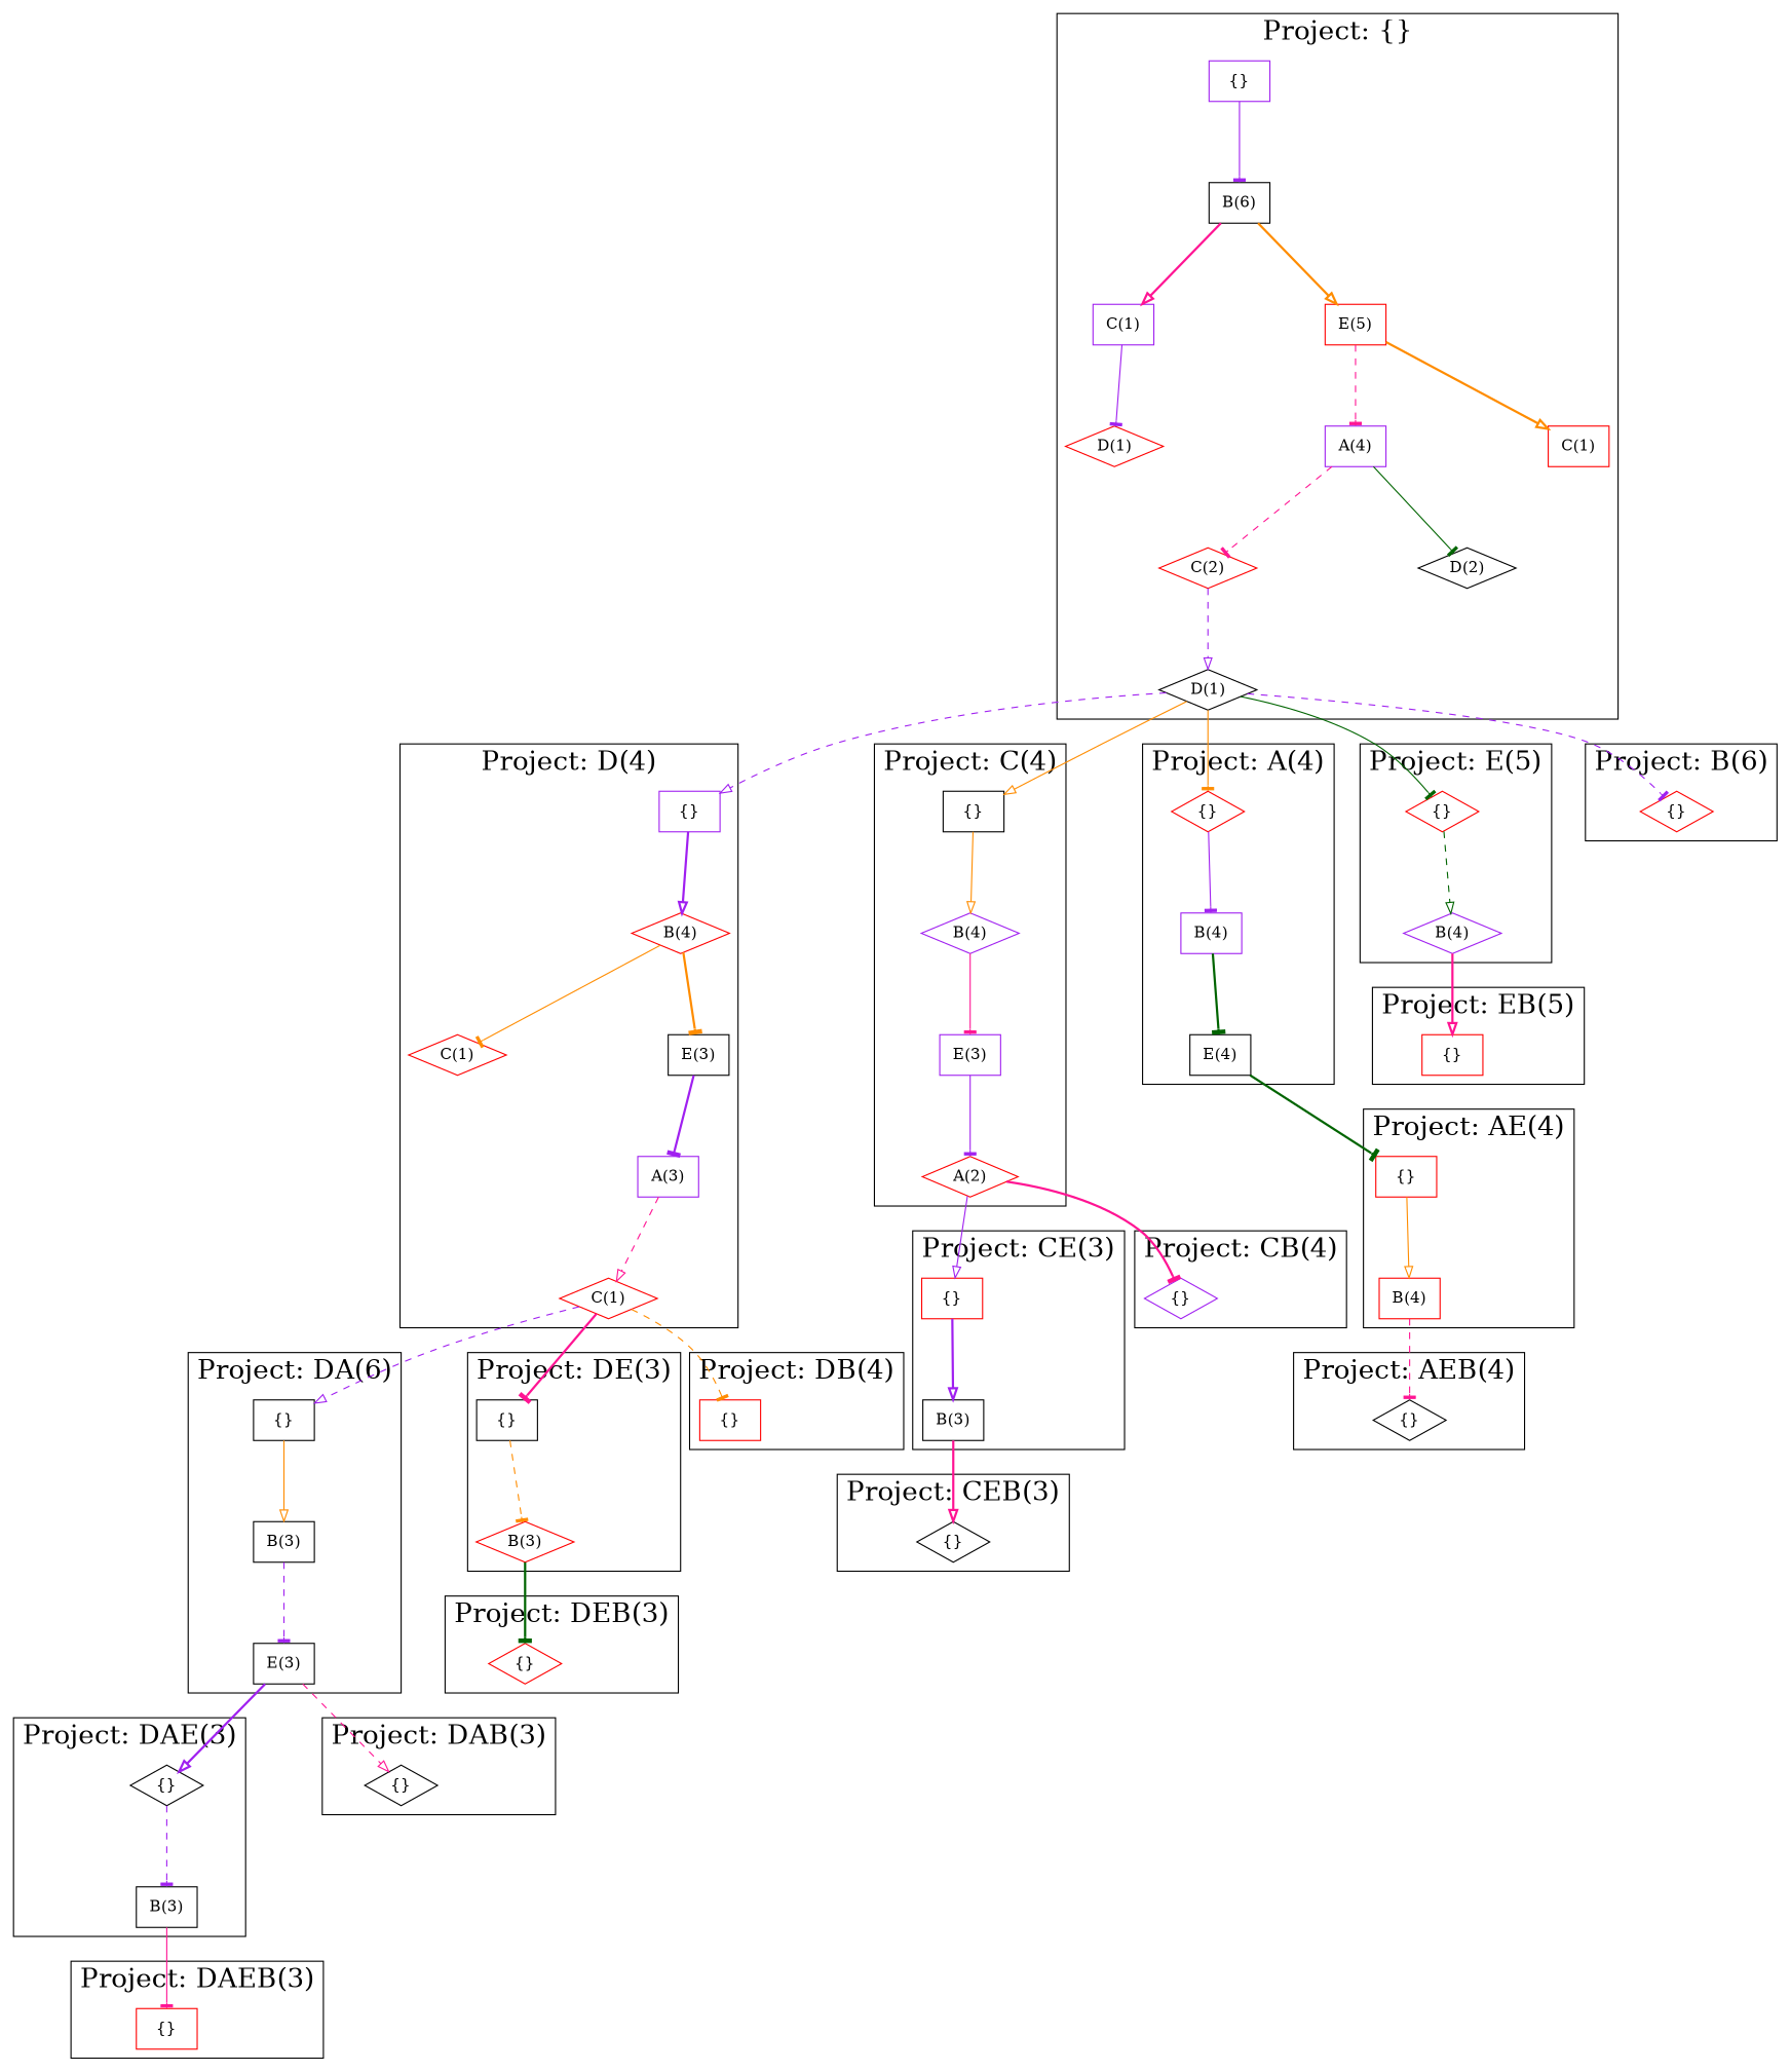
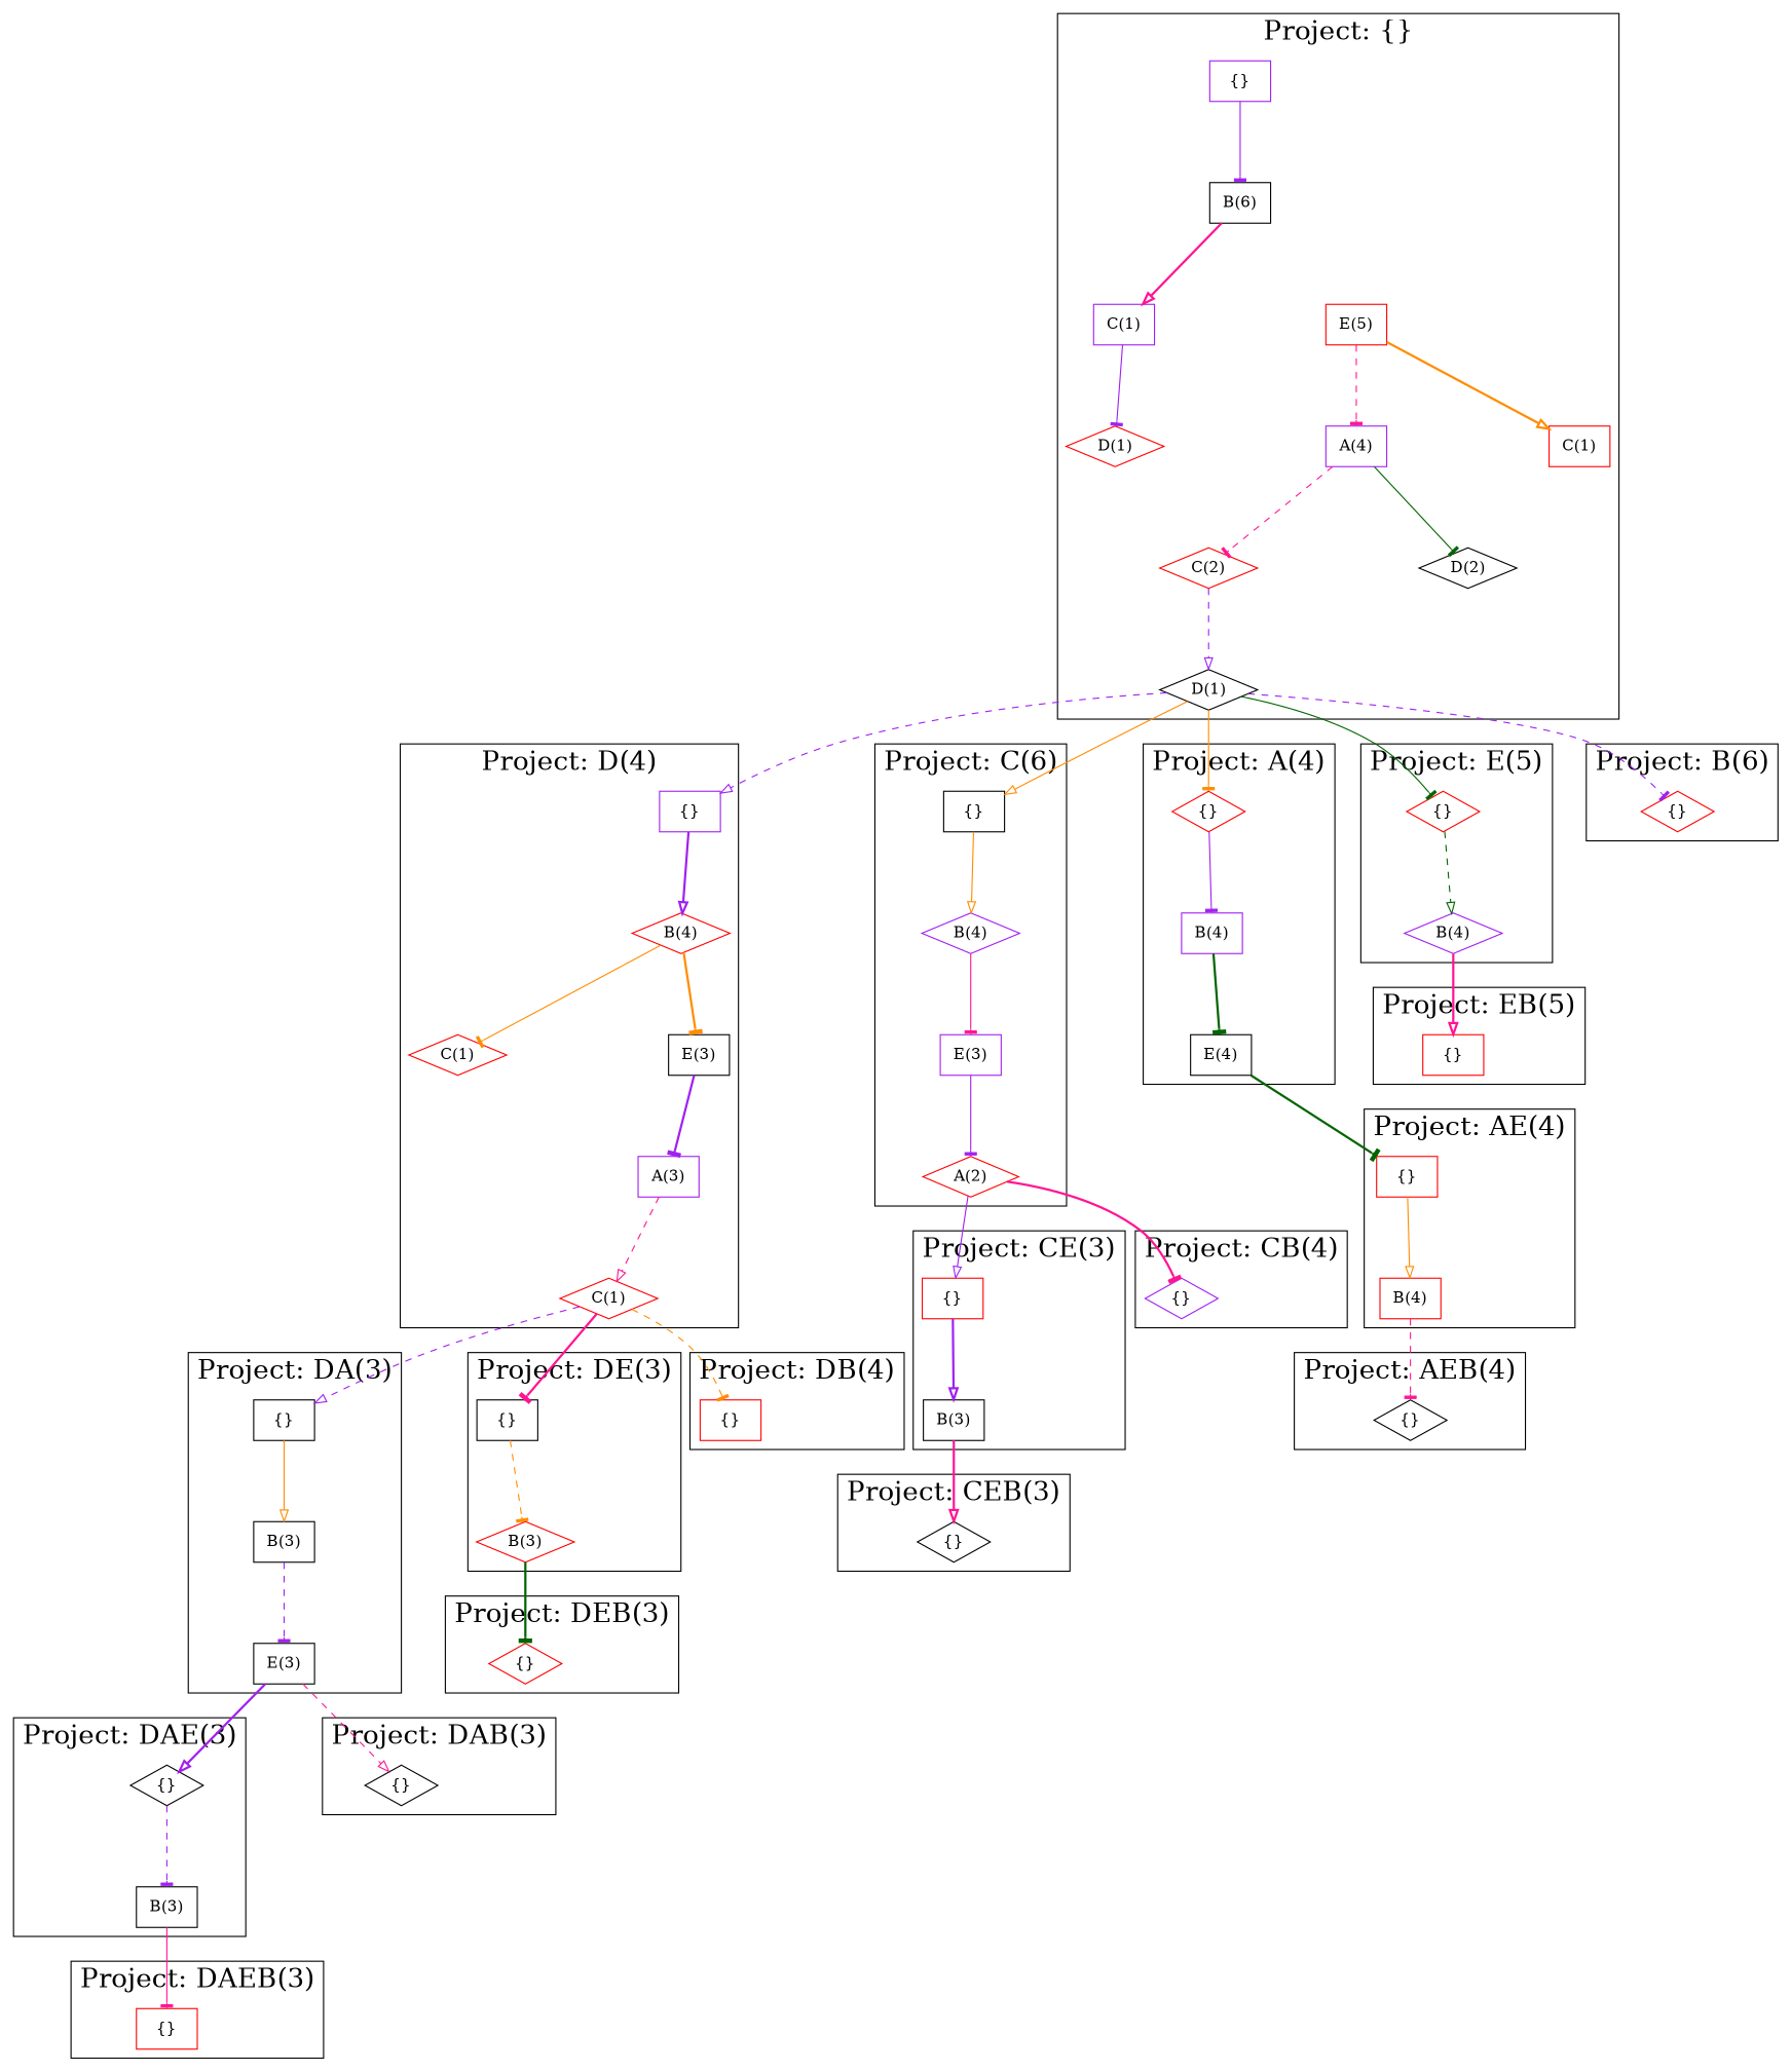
  digraph {
    compound=true
    fontsize=24
    nodesep=2
    ranksep=1
    node [color=red shape=box]
    edge [arrowhead=tee color=purple style=solid]
    n1 [color=purple label="{}"]
    n2 [color=purple label="A(4)"]
    n3 [color=black label="B(6)"]
    n4 [color=purple label="C(1)"]
    n5 [label="C(2)" shape=diamond]
    n6 [label="C(1)"]
    n7 [label="D(1)" shape=diamond]
    n8 [color=black label="D(1)" shape=diamond]
    n9 [color=black label="D(2)" shape=diamond]
    n10 [label="E(5)"]
    n11 [color=purple label="{}"]
    n12 [color=purple label="A(3)"]
    n13 [label="B(4)" shape=diamond]
    n14 [label="C(1)" shape=diamond]
    n15 [label="C(1)" shape=diamond]
    n16 [color=black label="E(3)"]
    n17 [color=black label="{}"]
    n18 [color=black label="B(3)"]
    n19 [color=black label="E(3)"]
    n20 [color=black label="{}" shape=diamond]
    n21 [color=black label="B(3)"]
    n22 [label="{}"]
    n23 [color=black label="{}" shape=diamond]
    n24 [color=black label="{}"]
    n25 [label="B(3)" shape=diamond]
    n26 [label="{}" shape=diamond]
    n27 [label="{}"]
    n28 [color=black label="{}"]
    n29 [label="A(2)" shape=diamond]
    n30 [color=purple label="B(4)" shape=diamond]
    n31 [color=purple label="E(3)"]
    n32 [label="{}"]
    n33 [color=black label="B(3)"]
    n34 [color=purple label="{}" shape=diamond]
    n35 [color=black label="{}" shape=diamond]
    n36 [label="{}" shape=diamond]
    n37 [color=purple label="B(4)"]
    n38 [color=black label="E(4)"]
    n39 [label="{}"]
    n40 [label="B(4)"]
    n41 [color=black label="{}" shape=diamond]
    n42 [label="{}" shape=diamond]
    n43 [color=purple label="B(4)" shape=diamond]
    n44 [label="{}" shape=diamond]
    n45 [label="{}"]
    subgraph cluster_1 {
      label="Project: {}"
      subgraph sub_2 {
        label="Project: {}"
        n1
      }
      subgraph sub_3 {
        label="Project: {}"
        n2
      }
      subgraph sub_4 {
        label="Project: {}"
        n3
      }
      subgraph sub_5 {
        label="Project: {}"
        n4
      }
      subgraph sub_6 {
        label="Project: {}"
        n5
      }
      subgraph sub_7 {
        label="Project: {}"
        n6
      }
      subgraph sub_8 {
        label="Project: {}"
        n7
      }
      subgraph sub_9 {
        label="Project: {}"
        n8
      }
      subgraph sub_10 {
        label="Project: {}"
        n9
      }
      subgraph sub_11 {
        label="Project: {}"
        n10
      }
      subgraph sub_12 {
        label="Project: {}"
        n1
        n2
        n3
        n4
        n5
        n6
        n7
        n8
        n9
        n10
      }
    }
    subgraph cluster_13 {
      label="Project: D(4)"
      subgraph sub_14 {
        label="Project: D(4)"
        n11
      }
      subgraph sub_15 {
        label="Project: D(4)"
        n12
      }
      subgraph sub_16 {
        label="Project: D(4)"
        n13
      }
      subgraph sub_17 {
        label="Project: D(4)"
        n14
      }
      subgraph sub_18 {
        label="Project: D(4)"
        n15
      }
      subgraph sub_19 {
        label="Project: D(4)"
        n16
      }
      subgraph sub_20 {
        label="Project: D(4)"
        n11
        n12
        n13
        n14
        n15
        n16
      }
    }
    subgraph cluster_21 {
-     label="Project: DA(6)"
+     label="Project: DA(3)"
      subgraph sub_22 {
        label="Project: DA(3)"
        n17
      }
      subgraph sub_23 {
        label="Project: DA(3)"
        n18
      }
      subgraph sub_24 {
        label="Project: DA(3)"
        n19
      }
      subgraph sub_25 {
        label="Project: DA(3)"
        n17
        n18
        n19
      }
    }
    subgraph cluster_26 {
      label="Project: DAE(3)"
      subgraph sub_27 {
        label="Project: DAE(3)"
        n20
      }
      subgraph sub_28 {
        label="Project: DAE(3)"
        n21
      }
      subgraph sub_29 {
        label="Project: DAE(3)"
        n20
        n21
      }
    }
    subgraph cluster_30 {
      label="Project: DAEB(3)"
      subgraph sub_31 {
        label="Project: DAEB(3)"
        n22
      }
    }
    subgraph cluster_32 {
      label="Project: DAB(3)"
      subgraph sub_33 {
        label="Project: DAB(3)"
        n23
      }
    }
    subgraph cluster_34 {
      label="Project: DE(3)"
      subgraph sub_35 {
        label="Project: DE(3)"
        n24
        n25
      }
      subgraph sub_36 {
        label="Project: DE(3)"
        n24
      }
      subgraph sub_37 {
        label="Project: DE(3)"
        n25
      }
    }
    subgraph cluster_38 {
      label="Project: DEB(3)"
      subgraph sub_39 {
        label="Project: DEB(3)"
        n26
      }
      subgraph sub_40 {
        label="Project: DEB(3)"
      }
    }
    subgraph cluster_41 {
      label="Project: DB(4)"
      subgraph sub_42 {
        label="Project: DB(4)"
        n27
      }
      subgraph sub_43 {
        label="Project: DB(4)"
      }
    }
    subgraph cluster_44 {
-     label="Project: C(4)"
+     label="Project: C(6)"
      subgraph sub_45 {
        label="Project: C(4)"
        n28
      }
      subgraph sub_46 {
        label="Project: C(4)"
        n29
      }
      subgraph sub_47 {
        label="Project: C(4)"
        n30
      }
      subgraph sub_48 {
        label="Project: C(4)"
        n31
      }
      subgraph sub_49 {
        label="Project: C(4)"
        n28
        n29
        n30
        n31
      }
    }
    subgraph cluster_50 {
      label="Project: CE(3)"
      subgraph sub_51 {
        label="Project: CE(3)"
        n32
      }
      subgraph sub_52 {
        label="Project: CE(3)"
        n33
      }
      subgraph sub_53 {
        label="Project: CE(3)"
        n32
        n33
      }
    }
    subgraph cluster_54 {
      label="Project: CB(4)"
      subgraph sub_55 {
        label="Project: CB(4)"
        n34
      }
    }
    subgraph cluster_56 {
      label="Project: CEB(3)"
      subgraph sub_57 {
        label="Project: CEB(3)"
        n35
      }
    }
    subgraph cluster_58 {
      label="Project: A(4)"
      subgraph sub_59 {
        label="Project: A(4)"
        n36
      }
      subgraph sub_60 {
        label="Project: A(4)"
        n37
      }
      subgraph sub_61 {
        label="Project: A(4)"
        n38
      }
      subgraph sub_62 {
        label="Project: A(4)"
        n36
        n37
        n38
      }
    }
    subgraph cluster_63 {
      label="Project: AE(4)"
      subgraph sub_64 {
        label="Project: AE(4)"
        n39
      }
      subgraph sub_65 {
        label="Project: AE(4)"
        n40
      }
      subgraph sub_66 {
        label="Project: AE(4)"
        n39
        n40
      }
    }
    subgraph cluster_67 {
      label="Project: AEB(4)"
      subgraph sub_68 {
        label="Project: AEB(4)"
        n41
      }
    }
    subgraph cluster_69 {
      label="Project: E(5)"
      subgraph sub_70 {
        label="Project: E(5)"
        n42
      }
      subgraph sub_71 {
        label="Project: E(5)"
        n43
      }
      subgraph sub_72 {
        label="Project: E(5)"
        n42
        n43
      }
    }
    subgraph cluster_73 {
      label="Project: B(6)"
      subgraph sub_74 {
        label="Project: B(6)"
        n44
      }
    }
    subgraph cluster_75 {
      label="Project: EB(5)"
      subgraph sub_76 {
        label="Project: EB(5)"
        n45
      }
    }
    n1 -> n3
    n2 -> n5 [color=deeppink style=dashed]
    n2 -> n9 [color=darkgreen]
    n3 -> n4 [arrowhead=onormal color=deeppink style=bold]
-   n3 -> n10 [arrowhead=onormal color=darkorange style=bold]
    n4 -> n7
    n5 -> n8 [arrowhead=onormal style=dashed]
    n8 -> n11 [arrowhead=onormal minlen=1.5 style=dashed]
    n8 -> n28 [arrowhead=onormal color=darkorange minlen=1.5]
    n8 -> n36 [color=darkorange minlen=1.5]
    n8 -> n42 [color=darkgreen minlen=1.5]
    n8 -> n44 [minlen=1.5 style=dashed]
    n10 -> n2 [color=deeppink style=dashed]
    n10 -> n6 [arrowhead=onormal color=darkorange style=bold]
    n11 -> n13 [arrowhead=onormal style=bold]
    n12 -> n15 [arrowhead=onormal color=deeppink style=dashed]
    n13 -> n14 [color=darkorange]
    n13 -> n16 [color=darkorange style=bold]
    n15 -> n17 [arrowhead=onormal minlen=1.5 style=dashed]
    n15 -> n24 [color=deeppink minlen=1.5 style=bold]
    n15 -> n27 [color=darkorange minlen=1.5 style=dashed]
    n16 -> n12 [style=bold]
    n17 -> n18 [arrowhead=onormal color=darkorange]
    n18 -> n19 [style=dashed]
    n19 -> n20 [arrowhead=onormal minlen=1.5 style=bold]
    n19 -> n23 [arrowhead=onormal color=deeppink minlen=1.5 style=dashed]
    n20 -> n21 [style=dashed]
    n21 -> n22 [color=deeppink minlen=1.5]
    n24 -> n25 [color=darkorange style=dashed]
    n25 -> n26 [color=darkgreen minlen=1.5 style=bold]
    n28 -> n30 [arrowhead=onormal color=darkorange]
    n29 -> n32 [arrowhead=onormal]
    n29 -> n34 [color=deeppink minlen=1.5 style=bold]
    n30 -> n31 [color=deeppink]
    n31 -> n29
    n32 -> n33 [arrowhead=onormal style=bold]
    n33 -> n35 [arrowhead=onormal color=deeppink minlen=1.5 style=bold]
    n36 -> n37
    n37 -> n38 [color=darkgreen style=bold]
    n38 -> n39 [color=darkgreen minlen=1.5 style=bold]
    n39 -> n40 [arrowhead=onormal color=darkorange]
    n40 -> n41 [color=deeppink minlen=1.5 style=dashed]
    n42 -> n43 [arrowhead=onormal color=darkgreen style=dashed]
    n43 -> n45 [arrowhead=onormal color=deeppink minlen=1.5 style=bold]
  }
